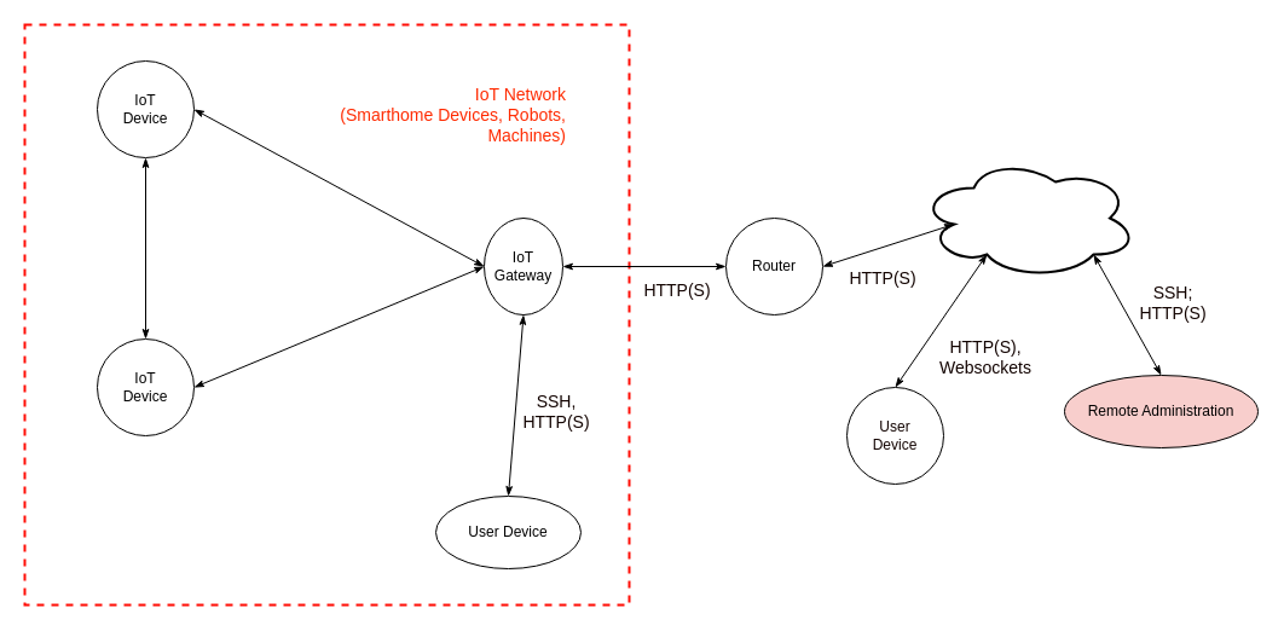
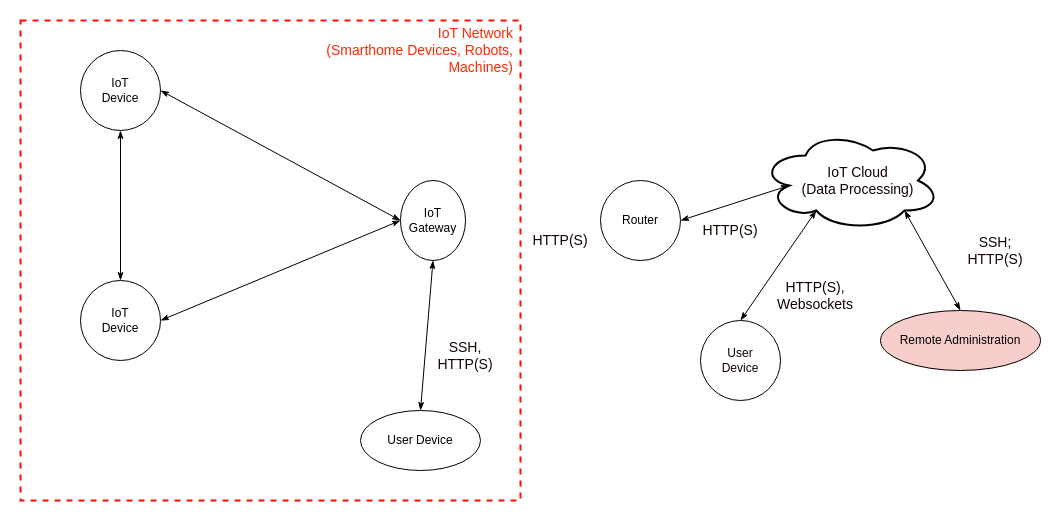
  <mxCell id="0" />
  <mxCell id="1" parent="0" />
  <mxCell id="2" value="" style="rounded=0;whiteSpace=wrap;html=1;dashed=1;strokeWidth=2;fillColor=none;strokeColor=#FF0D05;" parent="1" vertex="1"><mxGeometry x="20" y="20" width="500" height="480" as="geometry" /></mxCell>
  <mxCell id="3" value="IoT&lt;br&gt;Device" style="ellipse;whiteSpace=wrap;html=1;aspect=fixed;fontFamily=Helvetica;fontSize=12;fontColor=#000000;align=center;strokeColor=#000000;fillColor=#ffffff;" parent="1" vertex="1"><mxGeometry x="80" y="50" width="80" height="80" as="geometry" /></mxCell>
  <mxCell id="4" value="IoT&lt;br&gt;Device" style="ellipse;whiteSpace=wrap;html=1;aspect=fixed;fontFamily=Helvetica;fontSize=12;fontColor=#000000;align=center;strokeColor=#000000;fillColor=#ffffff;" parent="1" vertex="1"><mxGeometry x="80" y="280" width="80" height="80" as="geometry" /></mxCell>
  <mxCell id="5" value="" style="endArrow=classicThin;html=1;entryX=0.5;entryY=1;entryDx=0;entryDy=0;exitX=0.5;exitY=0;exitDx=0;exitDy=0;endFill=1;startFill=1;startArrow=classicThin;" parent="1" source="4" target="3" edge="1"><mxGeometry width="50" height="50" relative="1" as="geometry"><mxPoint x="90" y="290" as="sourcePoint" /><mxPoint x="140" y="240" as="targetPoint" /></mxGeometry></mxCell>
  <mxCell id="6" value="IoT&lt;br&gt;Gateway" style="ellipse;whiteSpace=wrap;html=1;aspect=fixed;fontFamily=Helvetica;fontSize=12;fontColor=#000000;align=center;strokeColor=#000000;fillColor=#ffffff;" parent="1" vertex="1"><mxGeometry x="400" y="180" width="65" height="80" as="geometry" /></mxCell>
  <mxCell id="7" value="" style="endArrow=classicThin;html=1;exitX=1;exitY=0.5;exitDx=0;exitDy=0;entryX=0;entryY=0.5;entryDx=0;entryDy=0;endFill=1;startFill=1;startArrow=classicThin;" parent="1" source="3" target="6" edge="1"><mxGeometry width="50" height="50" relative="1" as="geometry"><mxPoint x="310" y="300" as="sourcePoint" /><mxPoint x="360" y="250" as="targetPoint" /></mxGeometry></mxCell>
  <mxCell id="8" value="User Device" style="ellipse;whiteSpace=wrap;html=1;aspect=fixed;fontFamily=Helvetica;fontSize=12;fontColor=#000000;align=center;strokeColor=#000000;fillColor=#ffffff;" parent="1" vertex="1"><mxGeometry x="360" y="410" width="120" height="60" as="geometry" /></mxCell>
  <mxCell id="9" value="" style="endArrow=classicThin;html=1;exitX=0.5;exitY=0;exitDx=0;exitDy=0;entryX=0.5;entryY=1;entryDx=0;entryDy=0;startArrow=classicThin;startFill=1;endFill=1;" parent="1" source="8" target="6" edge="1"><mxGeometry width="50" height="50" relative="1" as="geometry"><mxPoint x="310" y="300" as="sourcePoint" /><mxPoint x="360" y="250" as="targetPoint" /></mxGeometry></mxCell>
  <mxCell id="10" value="Router" style="ellipse;whiteSpace=wrap;html=1;aspect=fixed;fontFamily=Helvetica;fontSize=12;fontColor=#000000;align=center;strokeColor=#000000;fillColor=#ffffff;" parent="1" vertex="1"><mxGeometry x="600" y="180" width="80" height="80" as="geometry" /></mxCell>
- <mxCell id="11" value="" style="endArrow=classicThin;html=1;entryX=1;entryY=0.5;entryDx=0;entryDy=0;exitX=0;exitY=0.5;exitDx=0;exitDy=0;startArrow=classicThin;startFill=1;endFill=1;" parent="1" source="10" target="6" edge="1"><mxGeometry width="50" height="50" relative="1" as="geometry"><mxPoint x="310" y="300" as="sourcePoint" /><mxPoint x="360" y="250" as="targetPoint" /></mxGeometry></mxCell>
- <mxCell id="12" value="IoT Network&lt;br&gt;(Smarthome Devices, Robots, Machines)" style="text;html=1;strokeColor=none;fillColor=none;align=right;verticalAlign=middle;whiteSpace=wrap;rounded=0;dashed=1;fontColor=#FF2A00;fontSize=14;" parent="1" vertex="1"><mxGeometry x="280" y="65" width="190" height="60" as="geometry" /></mxCell>
+ <mxCell id="12" value="IoT Network&lt;br&gt;(Smarthome Devices, Robots, Machines)" style="text;html=1;strokeColor=none;fillColor=none;align=right;verticalAlign=middle;whiteSpace=wrap;rounded=0;dashed=1;fontColor=#FF2A00;fontSize=14;" parent="1" vertex="1"><mxGeometry x="325" y="20" width="190" height="60" as="geometry" /></mxCell>
  <mxCell id="13" value="" style="ellipse;shape=cloud;whiteSpace=wrap;html=1;fontSize=14;fontColor=#FF2A00;strokeWidth=2;fillColor=none;align=right;" parent="1" vertex="1"><mxGeometry x="760" y="130" width="180" height="100" as="geometry" /></mxCell>
- <mxCell id="15" value="SSH, HTTP(S)" style="text;html=1;strokeColor=none;fillColor=none;align=center;verticalAlign=middle;whiteSpace=wrap;rounded=0;fontSize=14;fontColor=#120300;" parent="1" vertex="1"><mxGeometry x="440" y="330" width="40" height="20" as="geometry" /></mxCell>
+ <mxCell id="14" value="IoT Cloud &lt;br&gt;(Data Processing)" style="text;html=1;strokeColor=none;fillColor=none;align=center;verticalAlign=middle;whiteSpace=wrap;rounded=0;fontSize=14;fontColor=#120300;" parent="1" vertex="1"><mxGeometry x="795" y="170" width="125" height="20" as="geometry" /></mxCell>
+ <mxCell id="15" value="SSH, HTTP(S)" style="text;html=1;strokeColor=none;fillColor=none;align=center;verticalAlign=middle;whiteSpace=wrap;rounded=0;fontSize=14;fontColor=#120300;" parent="1" vertex="1"><mxGeometry x="445" y="345" width="40" height="20" as="geometry" /></mxCell>
  <mxCell id="16" value="HTTP(S)" style="text;html=1;strokeColor=none;fillColor=none;align=center;verticalAlign=middle;whiteSpace=wrap;rounded=0;fontSize=14;fontColor=#120300;" parent="1" vertex="1"><mxGeometry x="540" y="230" width="40" height="20" as="geometry" /></mxCell>
  <mxCell id="17" style="edgeStyle=orthogonalEdgeStyle;rounded=0;orthogonalLoop=1;jettySize=auto;html=1;exitX=0.5;exitY=1;exitDx=0;exitDy=0;fontSize=14;fontColor=#120300;" parent="1" source="15" target="15" edge="1"><mxGeometry relative="1" as="geometry" /></mxCell>
  <mxCell id="18" value="" style="endArrow=classicThin;html=1;fontSize=14;fontColor=#120300;exitX=1;exitY=0.5;exitDx=0;exitDy=0;entryX=0.16;entryY=0.55;entryDx=0;entryDy=0;entryPerimeter=0;startArrow=classicThin;startFill=1;endFill=1;" parent="1" source="10" target="13" edge="1"><mxGeometry width="50" height="50" relative="1" as="geometry"><mxPoint x="600" y="230" as="sourcePoint" /><mxPoint x="650" y="180" as="targetPoint" /></mxGeometry></mxCell>
  <mxCell id="19" value="User&lt;br style=&quot;font-size: 12px;&quot;&gt;Device" style="ellipse;whiteSpace=wrap;html=1;aspect=fixed;fontFamily=Helvetica;fontSize=12;fontColor=#120300;align=center;strokeColor=#000000;strokeWidth=1;" parent="1" vertex="1"><mxGeometry x="700" y="320" width="80" height="80" as="geometry" /></mxCell>
  <mxCell id="20" value="Remote Administration" style="ellipse;whiteSpace=wrap;html=1;aspect=fixed;fontFamily=Helvetica;fontSize=12;fontColor=#000000;align=center;strokeColor=#000000;fillColor=#f8cecc;" parent="1" vertex="1"><mxGeometry x="880" y="310" width="160" height="60" as="geometry" /></mxCell>
  <mxCell id="21" value="" style="endArrow=classicThin;html=1;fontSize=14;fontColor=#120300;exitX=0.5;exitY=0;exitDx=0;exitDy=0;entryX=0.31;entryY=0.8;entryDx=0;entryDy=0;entryPerimeter=0;startArrow=classicThin;startFill=1;endFill=1;" parent="1" source="19" target="13" edge="1"><mxGeometry width="50" height="50" relative="1" as="geometry"><mxPoint x="690" y="230" as="sourcePoint" /><mxPoint x="797.5" y="230" as="targetPoint" /></mxGeometry></mxCell>
  <mxCell id="22" value="" style="endArrow=classicThin;html=1;fontSize=14;fontColor=#120300;exitX=0.5;exitY=0;exitDx=0;exitDy=0;entryX=0.8;entryY=0.8;entryDx=0;entryDy=0;entryPerimeter=0;startArrow=classicThin;startFill=1;endFill=1;" parent="1" source="20" target="13" edge="1"><mxGeometry width="50" height="50" relative="1" as="geometry"><mxPoint x="700" y="240" as="sourcePoint" /><mxPoint x="807.5" y="240" as="targetPoint" /></mxGeometry></mxCell>
  <mxCell id="23" value="HTTP(S), Websockets" style="text;html=1;strokeColor=none;fillColor=none;align=center;verticalAlign=middle;whiteSpace=wrap;rounded=0;fontSize=14;fontColor=#120300;" parent="1" vertex="1"><mxGeometry x="795" y="285" width="40" height="20" as="geometry" /></mxCell>
- <mxCell id="24" value="SSH; HTTP(S)" style="text;html=1;strokeColor=none;fillColor=none;align=center;verticalAlign=middle;whiteSpace=wrap;rounded=0;fontSize=14;fontColor=#120300;" parent="1" vertex="1"><mxGeometry x="950" y="240" width="40" height="20" as="geometry" /></mxCell>
+ <mxCell id="24" value="SSH; HTTP(S)" style="text;html=1;strokeColor=none;fillColor=none;align=center;verticalAlign=middle;whiteSpace=wrap;rounded=0;fontSize=14;fontColor=#120300;" parent="1" vertex="1"><mxGeometry x="975" y="240" width="40" height="20" as="geometry" /></mxCell>
  <mxCell id="25" value="HTTP(S)" style="text;html=1;strokeColor=none;fillColor=none;align=center;verticalAlign=middle;whiteSpace=wrap;rounded=0;fontSize=14;fontColor=#120300;" parent="1" vertex="1"><mxGeometry x="710" y="220" width="40" height="20" as="geometry" /></mxCell>
  <mxCell id="26" value="" style="endArrow=classicThin;html=1;entryX=1;entryY=0.5;entryDx=0;entryDy=0;exitX=0;exitY=0.5;exitDx=0;exitDy=0;startArrow=classicThin;startFill=1;endFill=1;" edge="1" parent="1" source="6" target="4"><mxGeometry width="50" height="50" relative="1" as="geometry"><mxPoint x="300" y="319" as="sourcePoint" /><mxPoint x="180" y="319" as="targetPoint" /></mxGeometry></mxCell>
